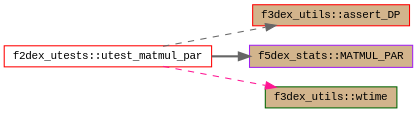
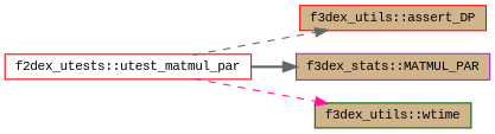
  digraph {
    fontname="Liberation Mono"
    rankdir=LR
    node [color=red fillcolor=tan fontname="Liberation Mono" fontsize=10 shape=record style=filled]
    edge [color=gray40 fontname="Liberation Mono" fontsize=10 labelfontname=Helvetica labelfontsize=10 style=dashed]
    n1 [fillcolor=white fontcolor=black height=0.2 label="f2dex_utests::utest_matmul_par" width=0.4]
    n2 [height=0.2 label="f3dex_utils::assert_DP" width=0.4]
-   n3 [color=purple height=0.2 label="f5dex_stats::MATMUL_PAR" width=0.4]
+   n3 [color=purple height=0.2 label="f3dex_stats::MATMUL_PAR" width=0.4]
    n4 [color=darkgreen height=0.2 label="f3dex_utils::wtime" width=0.4]
    n1 -> n2
    n1 -> n3 [style=bold]
    n1 -> n4 [color=deeppink]
  }
